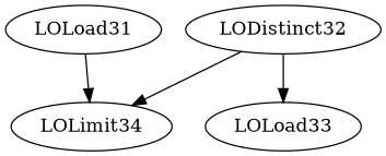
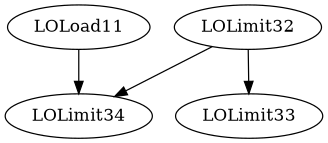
  digraph {
    LOLimit34 [limit=100]
-   LOLoad31
-   LODistinct32
-   LOLimit33 [limit=100 label=LOLoad33]
+   LOLoad31 [label=LOLoad11]
+   LODistinct32 [label=LOLimit32]
+   LOLimit33 [limit=100]
    LOLoad31 -> LOLimit34
    LODistinct32 -> LOLimit34
    LODistinct32 -> LOLimit33
  }
